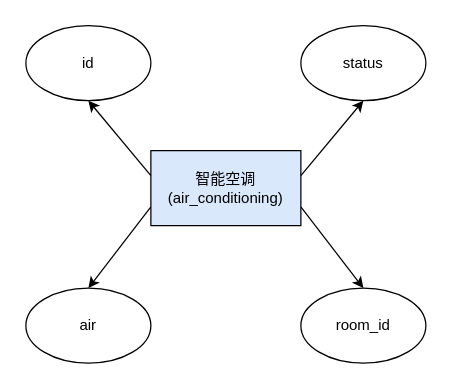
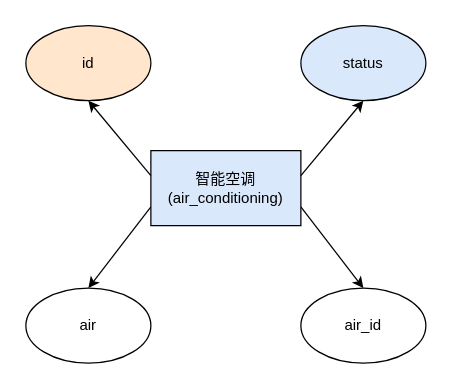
  <mxCell id="0" />
  <mxCell id="1" parent="0" />
  <mxCell id="2" style="orthogonalLoop=1;jettySize=auto;html=1;exitX=1;exitY=0.75;exitDx=0;exitDy=0;sourcePerimeterSpacing=4;rounded=1;" parent="1" source="4" edge="1"><mxGeometry relative="1" as="geometry"><mxPoint x="290" y="230" as="targetPoint" /></mxGeometry></mxCell>
  <mxCell id="3" style="orthogonalLoop=1;jettySize=auto;html=1;exitX=0;exitY=0.75;exitDx=0;exitDy=0;sourcePerimeterSpacing=4;rounded=1;" parent="1" source="4" edge="1"><mxGeometry relative="1" as="geometry"><mxPoint x="70" y="230" as="targetPoint" /></mxGeometry></mxCell>
  <mxCell id="4" value="&lt;font style=&quot;vertical-align: inherit&quot;&gt;&lt;font style=&quot;vertical-align: inherit&quot;&gt;智能空调(air_conditioning)&lt;/font&gt;&lt;/font&gt;" style="rounded=0;whiteSpace=wrap;html=1;fillColor=#dae8fc;" parent="1" vertex="1"><mxGeometry x="120" y="120" width="120" height="60" as="geometry" /></mxCell>
  <mxCell id="5" value="" style="endArrow=classic;html=1;rounded=1;" parent="1" edge="1"><mxGeometry width="50" height="50" relative="1" as="geometry"><mxPoint x="240" y="140" as="sourcePoint" /><mxPoint x="290" y="80" as="targetPoint" /></mxGeometry></mxCell>
  <mxCell id="6" value="" style="endArrow=classic;html=1;rounded=1;" parent="1" edge="1"><mxGeometry width="50" height="50" relative="1" as="geometry"><mxPoint x="120" y="140" as="sourcePoint" /><mxPoint x="70" y="80" as="targetPoint" /></mxGeometry></mxCell>
- <mxCell id="7" value="status" style="ellipse;whiteSpace=wrap;html=1;" parent="1" vertex="1"><mxGeometry x="240" y="20" width="100" height="60" as="geometry" /></mxCell>
+ <mxCell id="7" value="status" style="ellipse;whiteSpace=wrap;html=1;fillColor=#dae8fc;" parent="1" vertex="1"><mxGeometry x="240" y="20" width="100" height="60" as="geometry" /></mxCell>
  <mxCell id="8" value="air" style="ellipse;whiteSpace=wrap;html=1;" parent="1" vertex="1"><mxGeometry x="20" y="230" width="100" height="60" as="geometry" /></mxCell>
- <mxCell id="9" value="room_id" style="ellipse;whiteSpace=wrap;html=1;" parent="1" vertex="1"><mxGeometry x="240" y="230" width="100" height="60" as="geometry" /></mxCell>
- <mxCell id="10" value="id" style="ellipse;whiteSpace=wrap;html=1;" parent="1" vertex="1"><mxGeometry x="20" y="20" width="100" height="60" as="geometry" /></mxCell>
+ <mxCell id="9" value="air_id" style="ellipse;whiteSpace=wrap;html=1;" parent="1" vertex="1"><mxGeometry x="240" y="230" width="100" height="60" as="geometry" /></mxCell>
+ <mxCell id="10" value="id" style="ellipse;whiteSpace=wrap;html=1;fillColor=#ffe6cc;" parent="1" vertex="1"><mxGeometry x="20" y="20" width="100" height="60" as="geometry" /></mxCell>
